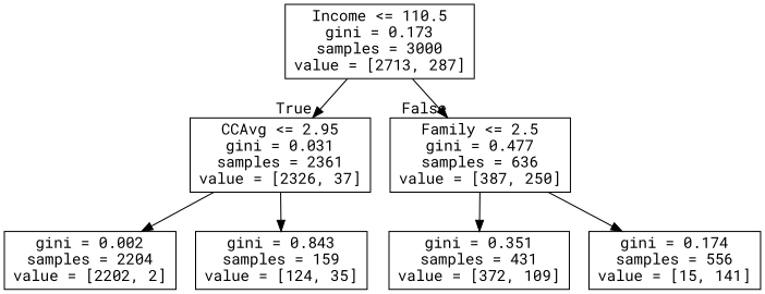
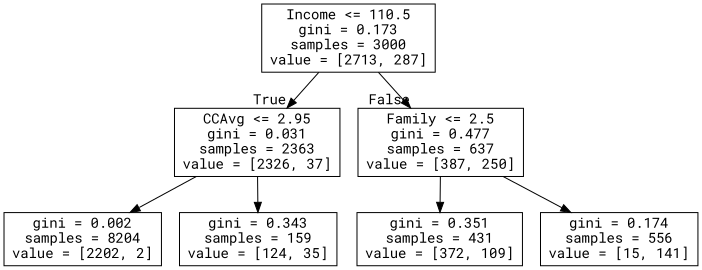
  digraph {
    fontname="Roboto Mono"
    node [fontname="Roboto Mono" shape=box]
    edge [fontname="Roboto Mono"]
    n1 [label="Income <= 110.5\ngini = 0.173\nsamples = 3000\nvalue = [2713, 287]"]
-   n2 [label="CCAvg <= 2.95\ngini = 0.031\nsamples = 2361\nvalue = [2326, 37]"]
-   n3 [label="Family <= 2.5\ngini = 0.477\nsamples = 636\nvalue = [387, 250]"]
-   n4 [label="gini = 0.002\nsamples = 2204\nvalue = [2202, 2]"]
-   n5 [label="gini = 0.843\nsamples = 159\nvalue = [124, 35]"]
+   n2 [label="CCAvg <= 2.95\ngini = 0.031\nsamples = 2363\nvalue = [2326, 37]"]
+   n3 [label="Family <= 2.5\ngini = 0.477\nsamples = 637\nvalue = [387, 250]"]
+   n4 [label="gini = 0.002\nsamples = 8204\nvalue = [2202, 2]"]
+   n5 [label="gini = 0.343\nsamples = 159\nvalue = [124, 35]"]
    n6 [label="gini = 0.351\nsamples = 431\nvalue = [372, 109]"]
    n7 [label="gini = 0.174\nsamples = 556\nvalue = [15, 141]"]
    n1 -> n2 [headlabel=True labelangle=45 labeldistance=2.5]
    n1 -> n3 [headlabel=False labelangle=-45 labeldistance=2.5]
    n2 -> n4
    n2 -> n5
    n3 -> n6
    n3 -> n7
  }
